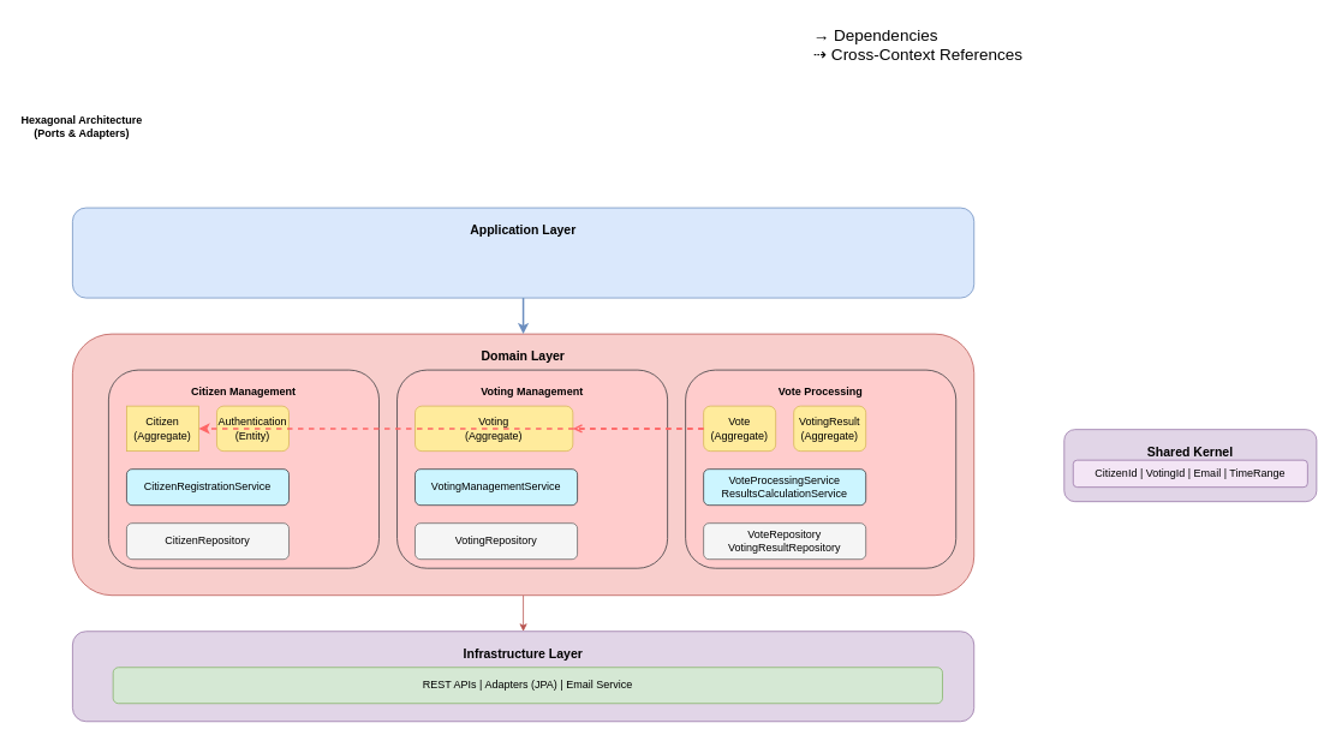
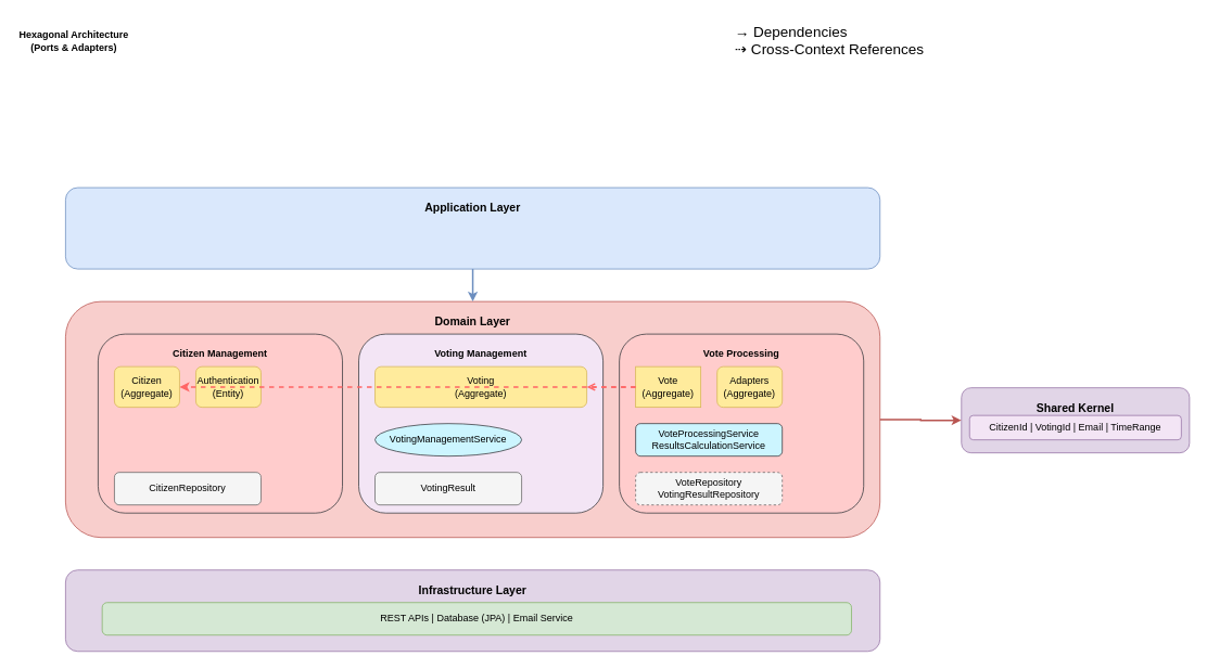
  <mxCell id="0" />
  <mxCell id="1" parent="0" />
  <mxCell id="2" value="Infrastructure Layer" style="rounded=1;whiteSpace=wrap;html=1;fillColor=#e1d5e7;strokeColor=#9673a6;fontSize=14;fontStyle=1;verticalAlign=top;spacingTop=10;" parent="1" vertex="1"><mxGeometry x="80" y="700" width="1000" height="100" as="geometry" /></mxCell>
- <mxCell id="3" value="REST APIs | Adapters (JPA) | Email Service" style="rounded=1;whiteSpace=wrap;html=1;fillColor=#d5e8d4;strokeColor=#82b366;" parent="1" vertex="1"><mxGeometry x="125" y="740" width="920" height="40" as="geometry" /></mxCell>
+ <mxCell id="3" value="REST APIs | Database (JPA) | Email Service" style="rounded=1;whiteSpace=wrap;html=1;fillColor=#d5e8d4;strokeColor=#82b366;" parent="1" vertex="1"><mxGeometry x="125" y="740" width="920" height="40" as="geometry" /></mxCell>
  <mxCell id="4" value="Application Layer" style="rounded=1;whiteSpace=wrap;html=1;fillColor=#dae8fc;strokeColor=#6c8ebf;fontSize=14;fontStyle=1;verticalAlign=top;spacingTop=10;" parent="1" vertex="1"><mxGeometry x="80" y="230" width="1000" height="100" as="geometry" /></mxCell>
- <mxCell id="5" style="edgeStyle=orthogonalEdgeStyle;rounded=0;orthogonalLoop=1;jettySize=auto;html=1;entryX=0.5;entryY=0;entryDx=0;entryDy=0;fillColor=#f8cecc;strokeColor=#b85450;" edge="1" parent="1" source="6" target="2"><mxGeometry relative="1" as="geometry" /></mxCell>
  <mxCell id="6" value="Domain Layer" style="rounded=1;whiteSpace=wrap;html=1;fillColor=#f8cecc;strokeColor=#b85450;fontSize=14;fontStyle=1;verticalAlign=top;spacingTop=10;" parent="1" vertex="1"><mxGeometry x="80" y="370" width="1000" height="290" as="geometry" /></mxCell>
  <mxCell id="7" value="Citizen Management" style="rounded=1;whiteSpace=wrap;html=1;fillColor=#ffcccc;strokeColor=#36393d;fontSize=12;fontStyle=1;verticalAlign=top;spacingTop=10;" parent="1" vertex="1"><mxGeometry x="120" y="410" width="300" height="220" as="geometry" /></mxCell>
- <mxCell id="8" value="Citizen&#10;(Aggregate)" style="whiteSpace=wrap;html=1;fillColor=#ffeb9c;strokeColor=#d6b656;rounded=0;" parent="1" vertex="1"><mxGeometry x="140" y="450" width="80" height="50" as="geometry" /></mxCell>
+ <mxCell id="8" value="Citizen&#10;(Aggregate)" style="rounded=1;whiteSpace=wrap;html=1;fillColor=#ffeb9c;strokeColor=#d6b656;" parent="1" vertex="1"><mxGeometry x="140" y="450" width="80" height="50" as="geometry" /></mxCell>
  <mxCell id="9" value="Authentication&#10;(Entity)" style="rounded=1;whiteSpace=wrap;html=1;fillColor=#ffeb9c;strokeColor=#d6b656;" parent="1" vertex="1"><mxGeometry x="240" y="450" width="80" height="50" as="geometry" /></mxCell>
- <mxCell id="10" value="CitizenRegistrationService" style="rounded=1;whiteSpace=wrap;html=1;fillColor=#ccf5ff;strokeColor=#36393d;" parent="1" vertex="1"><mxGeometry x="140" y="520" width="180" height="40" as="geometry" /></mxCell>
  <mxCell id="11" value="CitizenRepository" style="rounded=1;whiteSpace=wrap;html=1;fillColor=#f5f5f5;strokeColor=#666666;" parent="1" vertex="1"><mxGeometry x="140" y="580" width="180" height="40" as="geometry" /></mxCell>
- <mxCell id="12" value="Voting Management" style="rounded=1;whiteSpace=wrap;html=1;fillColor=#ffcccc;strokeColor=#36393d;fontSize=12;fontStyle=1;verticalAlign=top;spacingTop=10;" parent="1" vertex="1"><mxGeometry x="440" y="410" width="300" height="220" as="geometry" /></mxCell>
- <mxCell id="13" value="Voting&#10;(Aggregate)" style="rounded=1;whiteSpace=wrap;html=1;fillColor=#ffeb9c;strokeColor=#d6b656;" parent="1" vertex="1"><mxGeometry x="460" y="450" width="175" height="50" as="geometry" /></mxCell>
- <mxCell id="14" value="VotingManagementService" style="rounded=1;whiteSpace=wrap;html=1;fillColor=#ccf5ff;strokeColor=#36393d;" parent="1" vertex="1"><mxGeometry x="460" y="520" width="180" height="40" as="geometry" /></mxCell>
- <mxCell id="15" value="VotingRepository" style="rounded=1;whiteSpace=wrap;html=1;fillColor=#f5f5f5;strokeColor=#666666;" parent="1" vertex="1"><mxGeometry x="460" y="580" width="180" height="40" as="geometry" /></mxCell>
+ <mxCell id="12" value="Voting Management" style="rounded=1;whiteSpace=wrap;html=1;fillColor=#f3e5f5;strokeColor=#36393d;fontSize=12;fontStyle=1;verticalAlign=top;spacingTop=10;" parent="1" vertex="1"><mxGeometry x="440" y="410" width="300" height="220" as="geometry" /></mxCell>
+ <mxCell id="13" value="Voting&#10;(Aggregate)" style="rounded=1;whiteSpace=wrap;html=1;fillColor=#ffeb9c;strokeColor=#d6b656;" parent="1" vertex="1"><mxGeometry x="460" y="450" width="260" height="50" as="geometry" /></mxCell>
+ <mxCell id="14" value="VotingManagementService" style="ellipse;whiteSpace=wrap;html=1;fillColor=#ccf5ff;strokeColor=#36393d;" parent="1" vertex="1"><mxGeometry x="460" y="520" width="180" height="40" as="geometry" /></mxCell>
+ <mxCell id="15" value="VotingResult" style="rounded=1;whiteSpace=wrap;html=1;fillColor=#f5f5f5;strokeColor=#666666;" parent="1" vertex="1"><mxGeometry x="460" y="580" width="180" height="40" as="geometry" /></mxCell>
  <mxCell id="16" value="Vote Processing" style="rounded=1;whiteSpace=wrap;html=1;fillColor=#ffcccc;strokeColor=#36393d;fontSize=12;fontStyle=1;verticalAlign=top;spacingTop=10;" parent="1" vertex="1"><mxGeometry x="760" y="410" width="300" height="220" as="geometry" /></mxCell>
- <mxCell id="17" value="Vote&#10;(Aggregate)" style="rounded=1;whiteSpace=wrap;html=1;fillColor=#ffeb9c;strokeColor=#d6b656;" parent="1" vertex="1"><mxGeometry x="780" y="450" width="80" height="50" as="geometry" /></mxCell>
- <mxCell id="18" value="VotingResult&#10;(Aggregate)" style="rounded=1;whiteSpace=wrap;html=1;fillColor=#ffeb9c;strokeColor=#d6b656;" parent="1" vertex="1"><mxGeometry x="880" y="450" width="80" height="50" as="geometry" /></mxCell>
+ <mxCell id="17" value="Vote&#10;(Aggregate)" style="whiteSpace=wrap;html=1;fillColor=#ffeb9c;strokeColor=#d6b656;rounded=0;" parent="1" vertex="1"><mxGeometry x="780" y="450" width="80" height="50" as="geometry" /></mxCell>
+ <mxCell id="18" value="Adapters&#10;(Aggregate)" style="rounded=1;whiteSpace=wrap;html=1;fillColor=#ffeb9c;strokeColor=#d6b656;" parent="1" vertex="1"><mxGeometry x="880" y="450" width="80" height="50" as="geometry" /></mxCell>
  <mxCell id="19" value="VoteProcessingService&#10;ResultsCalculationService" style="rounded=1;whiteSpace=wrap;html=1;fillColor=#ccf5ff;strokeColor=#36393d;" parent="1" vertex="1"><mxGeometry x="780" y="520" width="180" height="40" as="geometry" /></mxCell>
- <mxCell id="20" value="VoteRepository&#10;VotingResultRepository" style="rounded=1;whiteSpace=wrap;html=1;fillColor=#f5f5f5;strokeColor=#666666;" parent="1" vertex="1"><mxGeometry x="780" y="580" width="180" height="40" as="geometry" /></mxCell>
+ <mxCell id="20" value="VoteRepository&#10;VotingResultRepository" style="rounded=1;whiteSpace=wrap;html=1;fillColor=#f5f5f5;strokeColor=#666666;dashed=1;" parent="1" vertex="1"><mxGeometry x="780" y="580" width="180" height="40" as="geometry" /></mxCell>
  <mxCell id="21" value="Shared Kernel" style="rounded=1;whiteSpace=wrap;html=1;fillColor=#e1d5e7;strokeColor=#9673a6;fontSize=14;fontStyle=1;verticalAlign=top;spacingTop=10;" parent="1" vertex="1"><mxGeometry x="1180" y="476" width="280" height="80" as="geometry" /></mxCell>
  <mxCell id="22" value="CitizenId | VotingId | Email | TimeRange" style="rounded=1;whiteSpace=wrap;html=1;fillColor=#f3e5f5;strokeColor=#9673a6;" parent="1" vertex="1"><mxGeometry x="1190" y="510" width="260" height="30" as="geometry" /></mxCell>
  <mxCell id="23" style="edgeStyle=orthogonalEdgeStyle;rounded=0;orthogonalLoop=1;jettySize=auto;html=1;exitX=0.5;exitY=1;entryX=0.5;entryY=0;strokeWidth=2;strokeColor=#6c8ebf;" parent="1" source="4" target="6" edge="1"><mxGeometry relative="1" as="geometry" /></mxCell>
+ <mxCell id="24" style="edgeStyle=orthogonalEdgeStyle;rounded=0;orthogonalLoop=1;jettySize=auto;html=1;exitX=1;exitY=0.5;entryX=0;entryY=0.5;strokeWidth=2;strokeColor=#b85450;exitDx=0;exitDy=0;entryDx=0;entryDy=0;" parent="1" source="6" target="21" edge="1"><mxGeometry relative="1" as="geometry" /></mxCell>
  <mxCell id="25" style="edgeStyle=orthogonalEdgeStyle;rounded=0;orthogonalLoop=1;jettySize=auto;html=1;exitX=0;exitY=0.5;entryX=1;entryY=0.5;strokeWidth=2;strokeColor=#ff6666;dashed=1;" parent="1" source="17" target="8" edge="1"><mxGeometry relative="1" as="geometry" /></mxCell>
  <mxCell id="26" style="edgeStyle=orthogonalEdgeStyle;rounded=0;orthogonalLoop=1;jettySize=auto;html=1;exitX=0;exitY=0.5;entryX=1;entryY=0.5;strokeWidth=2;strokeColor=#ff6666;dashed=1;endArrow=open;" parent="1" source="17" target="13" edge="1"><mxGeometry relative="1" as="geometry" /></mxCell>
- <mxCell id="27" value="Hexagonal Architecture&#10;(Ports &amp; Adapters)" style="text;html=1;align=center;verticalAlign=middle;resizable=0;points=[];autosize=1;strokeColor=none;fillColor=none;fontSize=12;fontStyle=1;" parent="1" vertex="1"><mxGeometry x="20" y="120" width="140" height="40" as="geometry" /></mxCell>
+ <mxCell id="27" value="Hexagonal Architecture&#10;(Ports &amp; Adapters)" style="text;html=1;align=center;verticalAlign=middle;resizable=0;points=[];autosize=1;strokeColor=none;fillColor=none;fontSize=12;fontStyle=1;" parent="1" vertex="1"><mxGeometry x="20" y="30" width="140" height="40" as="geometry" /></mxCell>
  <mxCell id="28" value="&lt;font style=&quot;font-size: 18px;&quot;&gt;→ Dependencies&lt;br&gt;⇢ Cross-Context References&lt;/font&gt;" style="text;html=1;align=left;verticalAlign=middle;resizable=0;points=[];autosize=1;strokeColor=none;fillColor=none;fontSize=10;" parent="1" vertex="1"><mxGeometry x="900" y="20" width="260" height="60" as="geometry" /></mxCell>
